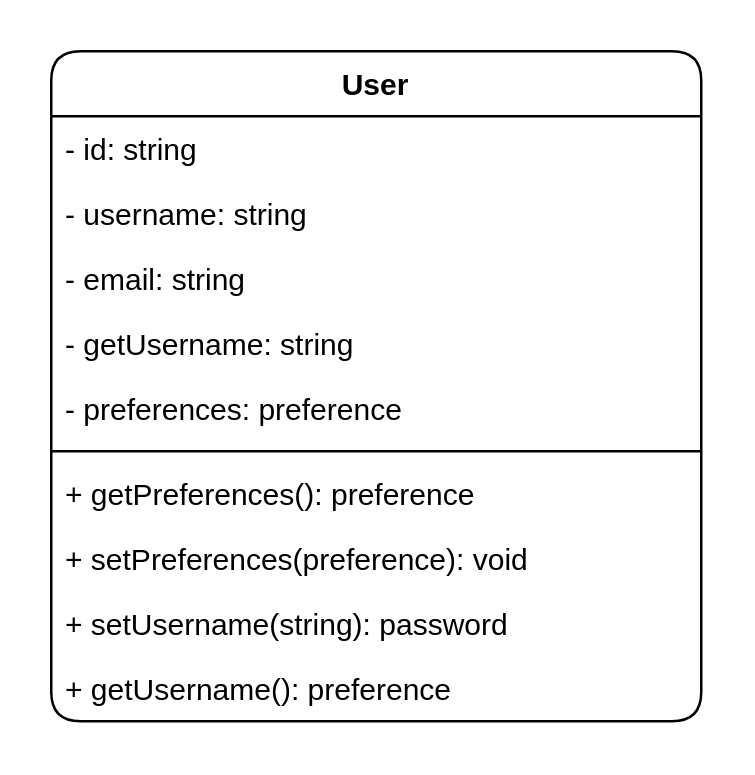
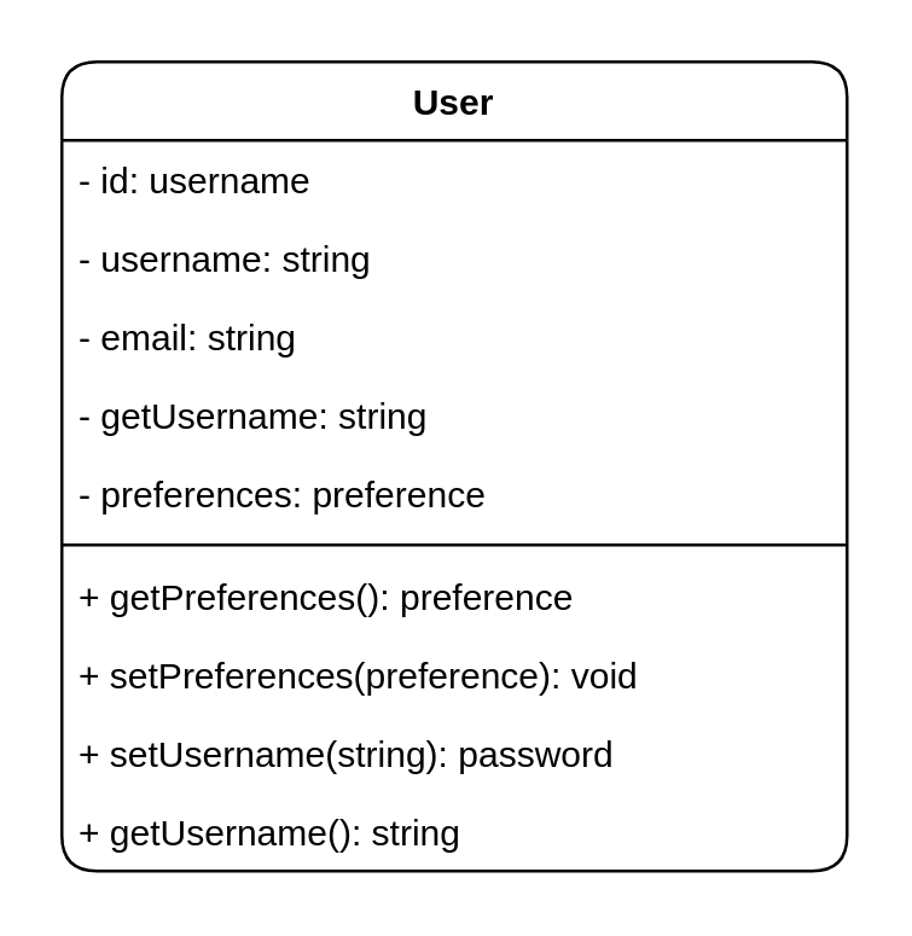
  <mxCell id="0" />
  <mxCell id="1" parent="0" />
  <mxCell id="2" value="User" style="swimlane;fontStyle=1;align=center;verticalAlign=top;childLayout=stackLayout;horizontal=1;startSize=26;horizontalStack=0;resizeParent=1;resizeParentMax=0;resizeLast=0;collapsible=1;marginBottom=0;rounded=1;glass=0;labelBackgroundColor=none;labelBorderColor=none;sketch=0;" vertex="1" parent="1"><mxGeometry x="20" y="20" width="260" height="268" as="geometry" /></mxCell>
- <mxCell id="3" value="- id: string" style="text;strokeColor=none;fillColor=none;align=left;verticalAlign=top;spacingLeft=4;spacingRight=4;overflow=hidden;rotatable=0;points=[[0,0.5],[1,0.5]];portConstraint=eastwest;rounded=1;glass=0;labelBackgroundColor=none;labelBorderColor=none;sketch=0;" vertex="1" parent="2"><mxGeometry y="26" width="260" height="26" as="geometry" /></mxCell>
+ <mxCell id="3" value="- id: username" style="text;strokeColor=none;fillColor=none;align=left;verticalAlign=top;spacingLeft=4;spacingRight=4;overflow=hidden;rotatable=0;points=[[0,0.5],[1,0.5]];portConstraint=eastwest;rounded=1;glass=0;labelBackgroundColor=none;labelBorderColor=none;sketch=0;" vertex="1" parent="2"><mxGeometry y="26" width="260" height="26" as="geometry" /></mxCell>
  <mxCell id="4" value="- username: string" style="text;strokeColor=none;fillColor=none;align=left;verticalAlign=top;spacingLeft=4;spacingRight=4;overflow=hidden;rotatable=0;points=[[0,0.5],[1,0.5]];portConstraint=eastwest;rounded=1;glass=0;labelBackgroundColor=none;labelBorderColor=none;sketch=0;" vertex="1" parent="2"><mxGeometry y="52" width="260" height="26" as="geometry" /></mxCell>
  <mxCell id="5" value="- email: string" style="text;strokeColor=none;fillColor=none;align=left;verticalAlign=top;spacingLeft=4;spacingRight=4;overflow=hidden;rotatable=0;points=[[0,0.5],[1,0.5]];portConstraint=eastwest;rounded=1;glass=0;labelBackgroundColor=none;labelBorderColor=none;sketch=0;" vertex="1" parent="2"><mxGeometry y="78" width="260" height="26" as="geometry" /></mxCell>
  <mxCell id="6" value="- getUsername: string" style="text;strokeColor=none;fillColor=none;align=left;verticalAlign=top;spacingLeft=4;spacingRight=4;overflow=hidden;rotatable=0;points=[[0,0.5],[1,0.5]];portConstraint=eastwest;rounded=1;glass=0;labelBackgroundColor=none;labelBorderColor=none;sketch=0;" vertex="1" parent="2"><mxGeometry y="104" width="260" height="26" as="geometry" /></mxCell>
  <mxCell id="7" value="- preferences: preference" style="text;strokeColor=none;fillColor=none;align=left;verticalAlign=top;spacingLeft=4;spacingRight=4;overflow=hidden;rotatable=0;points=[[0,0.5],[1,0.5]];portConstraint=eastwest;rounded=1;glass=0;labelBackgroundColor=none;labelBorderColor=none;sketch=0;" vertex="1" parent="2"><mxGeometry y="130" width="260" height="26" as="geometry" /></mxCell>
  <mxCell id="8" value="" style="line;strokeWidth=1;fillColor=none;align=left;verticalAlign=middle;spacingTop=-1;spacingLeft=3;spacingRight=3;rotatable=0;labelPosition=right;points=[];portConstraint=eastwest;strokeColor=inherit;rounded=1;glass=0;labelBackgroundColor=none;labelBorderColor=default;sketch=0;" vertex="1" parent="2"><mxGeometry y="156" width="260" height="8" as="geometry" /></mxCell>
  <mxCell id="9" value="+ getPreferences(): preference" style="text;strokeColor=none;fillColor=none;align=left;verticalAlign=top;spacingLeft=4;spacingRight=4;overflow=hidden;rotatable=0;points=[[0,0.5],[1,0.5]];portConstraint=eastwest;rounded=1;glass=0;labelBackgroundColor=none;labelBorderColor=none;sketch=0;" vertex="1" parent="2"><mxGeometry y="164" width="260" height="26" as="geometry" /></mxCell>
  <mxCell id="10" value="+ setPreferences(preference): void" style="text;strokeColor=none;fillColor=none;align=left;verticalAlign=top;spacingLeft=4;spacingRight=4;overflow=hidden;rotatable=0;points=[[0,0.5],[1,0.5]];portConstraint=eastwest;rounded=1;glass=0;labelBackgroundColor=none;labelBorderColor=none;sketch=0;" vertex="1" parent="2"><mxGeometry y="190" width="260" height="26" as="geometry" /></mxCell>
  <mxCell id="11" value="+ setUsername(string): password" style="text;strokeColor=none;fillColor=none;align=left;verticalAlign=top;spacingLeft=4;spacingRight=4;overflow=hidden;rotatable=0;points=[[0,0.5],[1,0.5]];portConstraint=eastwest;rounded=1;glass=0;labelBackgroundColor=none;labelBorderColor=none;sketch=0;" vertex="1" parent="2"><mxGeometry y="216" width="260" height="26" as="geometry" /></mxCell>
- <mxCell id="12" value="+ getUsername(): preference" style="text;strokeColor=none;fillColor=none;align=left;verticalAlign=top;spacingLeft=4;spacingRight=4;overflow=hidden;rotatable=0;points=[[0,0.5],[1,0.5]];portConstraint=eastwest;rounded=1;glass=0;labelBackgroundColor=none;labelBorderColor=none;sketch=0;" vertex="1" parent="2"><mxGeometry y="242" width="260" height="26" as="geometry" /></mxCell>
+ <mxCell id="12" value="+ getUsername(): string" style="text;strokeColor=none;fillColor=none;align=left;verticalAlign=top;spacingLeft=4;spacingRight=4;overflow=hidden;rotatable=0;points=[[0,0.5],[1,0.5]];portConstraint=eastwest;rounded=1;glass=0;labelBackgroundColor=none;labelBorderColor=none;sketch=0;" vertex="1" parent="2"><mxGeometry y="242" width="260" height="26" as="geometry" /></mxCell>
